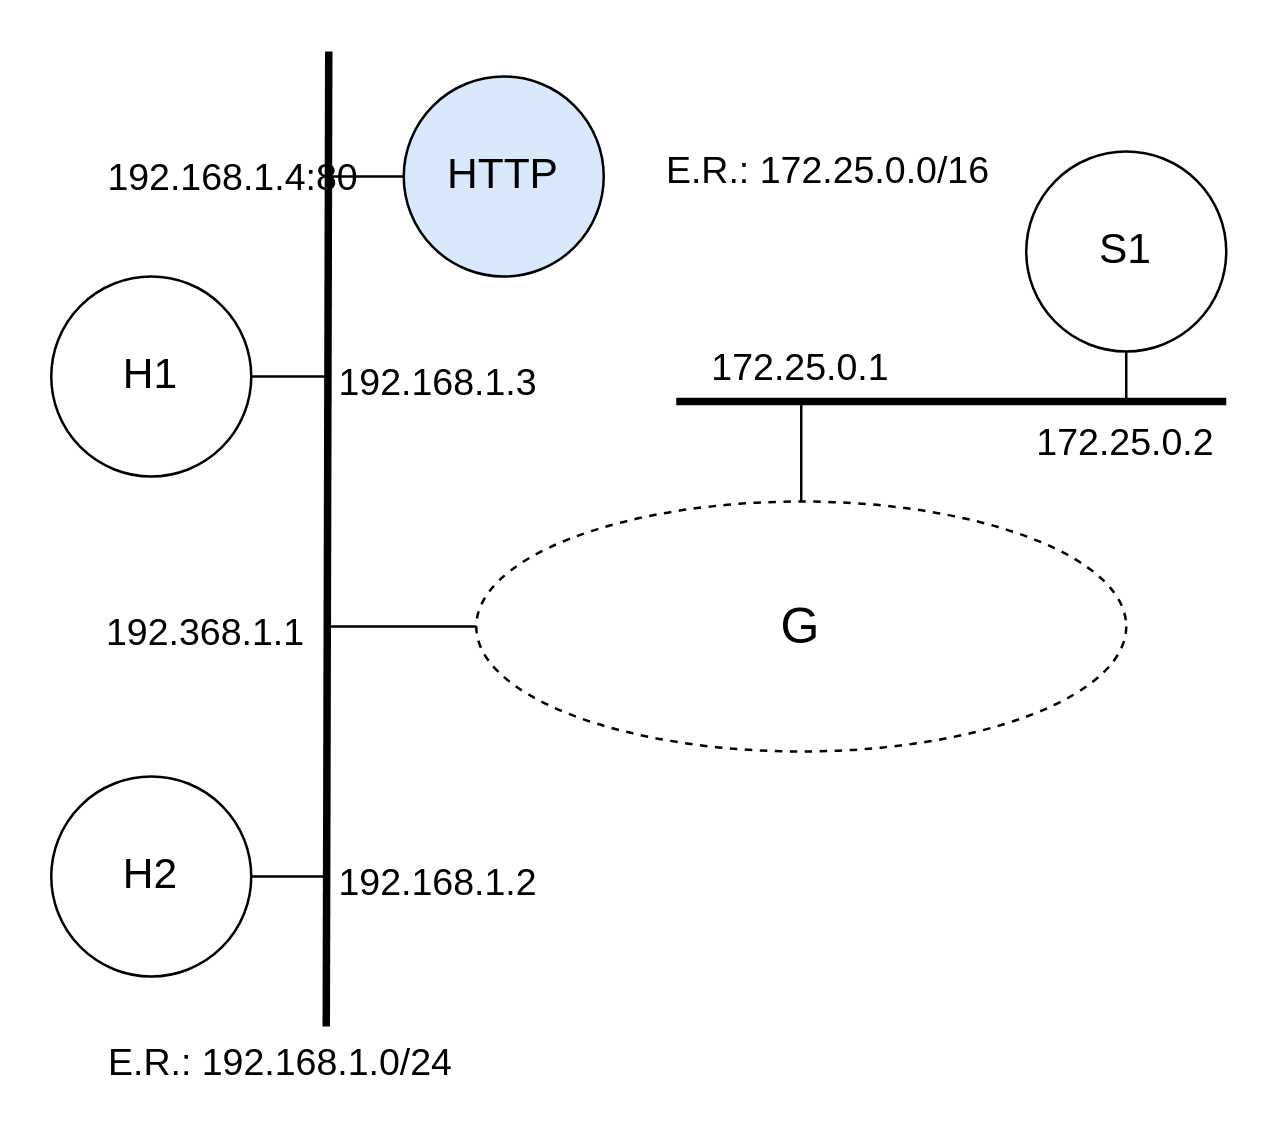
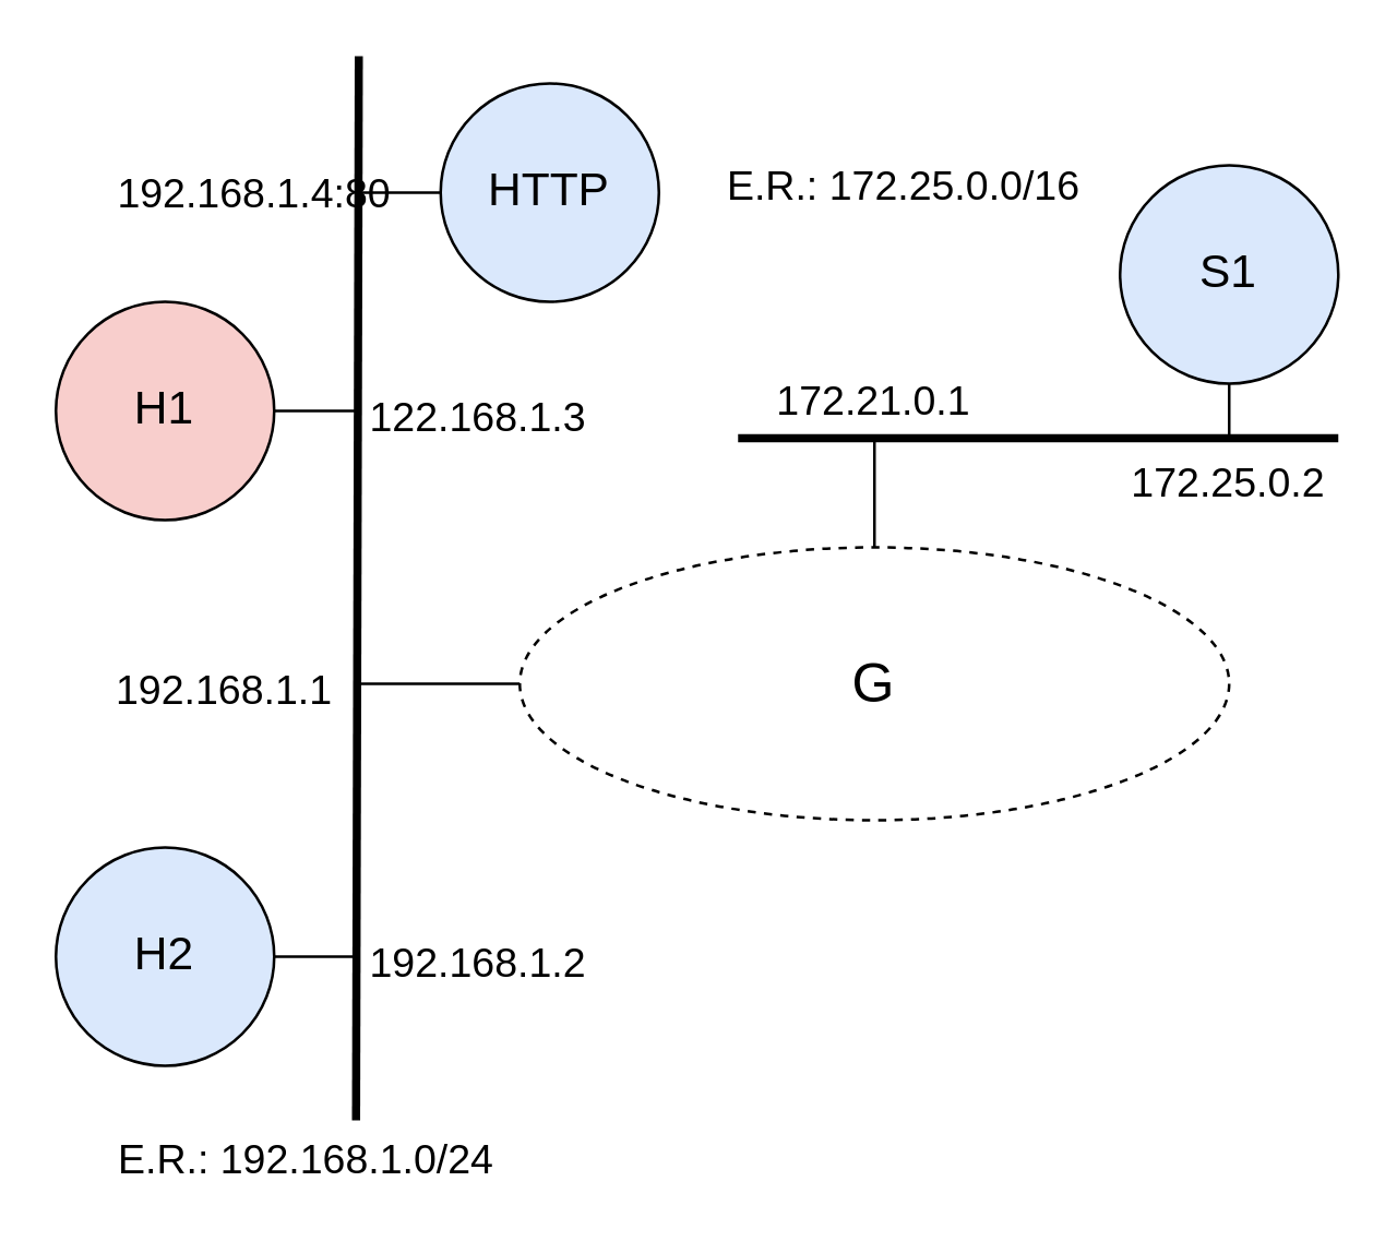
  <mxCell id="0" />
  <mxCell id="1" parent="0" />
  <mxCell id="2" value="" style="endArrow=none;html=1;rounded=0;strokeWidth=3;" parent="1" edge="1"><mxGeometry width="50" height="50" relative="1" as="geometry"><mxPoint x="130" y="410" as="sourcePoint" /><mxPoint x="131" y="20" as="targetPoint" /></mxGeometry></mxCell>
- <mxCell id="3" value="&lt;font style=&quot;font-size: 17px;&quot;&gt;H1&lt;/font&gt;" style="ellipse;whiteSpace=wrap;html=1;aspect=fixed;" parent="1" vertex="1"><mxGeometry x="20" y="110" width="80" height="80" as="geometry" /></mxCell>
+ <mxCell id="3" value="&lt;font style=&quot;font-size: 17px;&quot;&gt;H1&lt;/font&gt;" style="ellipse;whiteSpace=wrap;html=1;aspect=fixed;fillColor=#f8cecc;" parent="1" vertex="1"><mxGeometry x="20" y="110" width="80" height="80" as="geometry" /></mxCell>
  <mxCell id="4" value="" style="endArrow=none;html=1;rounded=0;strokeWidth=1;" parent="1" edge="1"><mxGeometry width="50" height="50" relative="1" as="geometry"><mxPoint x="100" y="150" as="sourcePoint" /><mxPoint x="130" y="150" as="targetPoint" /></mxGeometry></mxCell>
- <mxCell id="5" value="&lt;font style=&quot;font-size: 17px;&quot;&gt;H2&lt;/font&gt;" style="ellipse;whiteSpace=wrap;html=1;aspect=fixed;" parent="1" vertex="1"><mxGeometry x="20" y="310" width="80" height="80" as="geometry" /></mxCell>
+ <mxCell id="5" value="&lt;font style=&quot;font-size: 17px;&quot;&gt;H2&lt;/font&gt;" style="ellipse;whiteSpace=wrap;html=1;aspect=fixed;fillColor=#dae8fc;" parent="1" vertex="1"><mxGeometry x="20" y="310" width="80" height="80" as="geometry" /></mxCell>
  <mxCell id="6" value="" style="endArrow=none;html=1;rounded=0;strokeWidth=1;" parent="1" edge="1"><mxGeometry width="50" height="50" relative="1" as="geometry"><mxPoint x="100" y="350" as="sourcePoint" /><mxPoint x="130" y="350" as="targetPoint" /></mxGeometry></mxCell>
  <mxCell id="7" value="&lt;font style=&quot;font-size: 20px;&quot;&gt;G&lt;/font&gt;" style="ellipse;whiteSpace=wrap;html=1;fontSize=17;dashed=1;" parent="1" vertex="1"><mxGeometry x="190" y="200" width="260" height="100" as="geometry" /></mxCell>
  <mxCell id="8" value="" style="endArrow=none;html=1;rounded=0;fontSize=17;strokeWidth=1;entryX=0;entryY=0.5;entryDx=0;entryDy=0;" parent="1" target="7" edge="1"><mxGeometry width="50" height="50" relative="1" as="geometry"><mxPoint x="130" y="250" as="sourcePoint" /><mxPoint x="370" y="350" as="targetPoint" /></mxGeometry></mxCell>
  <mxCell id="9" value="" style="endArrow=none;html=1;rounded=0;fontSize=20;strokeWidth=1;entryX=0.5;entryY=0;entryDx=0;entryDy=0;" parent="1" target="7" edge="1"><mxGeometry width="50" height="50" relative="1" as="geometry"><mxPoint x="320" y="160" as="sourcePoint" /><mxPoint x="310.02" y="159" as="targetPoint" /></mxGeometry></mxCell>
  <mxCell id="10" value="" style="endArrow=none;html=1;rounded=0;strokeWidth=3;" parent="1" edge="1"><mxGeometry width="50" height="50" relative="1" as="geometry"><mxPoint x="270" y="160" as="sourcePoint" /><mxPoint x="490" y="160" as="targetPoint" /></mxGeometry></mxCell>
- <mxCell id="11" value="&lt;font style=&quot;font-size: 15px;&quot;&gt;172.25.0.1&lt;br&gt;&lt;/font&gt;" style="text;html=1;strokeColor=none;fillColor=none;align=center;verticalAlign=middle;whiteSpace=wrap;rounded=0;fontSize=20;" parent="1" vertex="1"><mxGeometry x="290" y="129" width="60" height="30" as="geometry" /></mxCell>
- <mxCell id="12" value="&lt;font style=&quot;font-size: 15px;&quot;&gt;192.168.1.3&lt;br&gt;&lt;/font&gt;" style="text;html=1;strokeColor=none;fillColor=none;align=center;verticalAlign=middle;whiteSpace=wrap;rounded=0;fontSize=20;" parent="1" vertex="1"><mxGeometry x="135" y="135" width="80" height="30" as="geometry" /></mxCell>
+ <mxCell id="11" value="&lt;font style=&quot;font-size: 15px;&quot;&gt;172.21.0.1&lt;br&gt;&lt;/font&gt;" style="text;html=1;strokeColor=none;fillColor=none;align=center;verticalAlign=middle;whiteSpace=wrap;rounded=0;fontSize=20;" parent="1" vertex="1"><mxGeometry x="290" y="129" width="60" height="30" as="geometry" /></mxCell>
+ <mxCell id="12" value="&lt;font style=&quot;font-size: 15px;&quot;&gt;122.168.1.3&lt;br&gt;&lt;/font&gt;" style="text;html=1;strokeColor=none;fillColor=none;align=center;verticalAlign=middle;whiteSpace=wrap;rounded=0;fontSize=20;" parent="1" vertex="1"><mxGeometry x="135" y="135" width="80" height="30" as="geometry" /></mxCell>
  <mxCell id="13" value="&lt;font style=&quot;font-size: 15px;&quot;&gt;192.168.1.2&lt;br&gt;&lt;/font&gt;" style="text;html=1;strokeColor=none;fillColor=none;align=center;verticalAlign=middle;whiteSpace=wrap;rounded=0;fontSize=20;" parent="1" vertex="1"><mxGeometry x="135" y="335" width="80" height="30" as="geometry" /></mxCell>
- <mxCell id="14" value="&lt;font style=&quot;font-size: 15px;&quot;&gt;192.368.1.1&lt;br&gt;&lt;/font&gt;" style="text;html=1;strokeColor=none;fillColor=none;align=center;verticalAlign=middle;whiteSpace=wrap;rounded=0;fontSize=20;" parent="1" vertex="1"><mxGeometry x="42" y="235" width="80" height="30" as="geometry" /></mxCell>
+ <mxCell id="14" value="&lt;font style=&quot;font-size: 15px;&quot;&gt;192.168.1.1&lt;br&gt;&lt;/font&gt;" style="text;html=1;strokeColor=none;fillColor=none;align=center;verticalAlign=middle;whiteSpace=wrap;rounded=0;fontSize=20;" parent="1" vertex="1"><mxGeometry x="42" y="235" width="80" height="30" as="geometry" /></mxCell>
  <mxCell id="15" value="&lt;font style=&quot;font-size: 15px;&quot;&gt;E.R.: 192.168.1.0/24&lt;br&gt;&lt;/font&gt;" style="text;html=1;strokeColor=none;fillColor=none;align=center;verticalAlign=middle;whiteSpace=wrap;rounded=0;fontSize=20;" parent="1" vertex="1"><mxGeometry x="42" y="407" width="140" height="30" as="geometry" /></mxCell>
  <mxCell id="16" value="" style="endArrow=none;html=1;rounded=0;strokeWidth=1;" parent="1" edge="1"><mxGeometry width="50" height="50" relative="1" as="geometry"><mxPoint x="131" y="70" as="sourcePoint" /><mxPoint x="161" y="70" as="targetPoint" /></mxGeometry></mxCell>
  <mxCell id="17" value="&lt;font style=&quot;font-size: 15px;&quot;&gt;192.168.1.4:80&lt;br&gt;&lt;/font&gt;" style="text;html=1;strokeColor=none;fillColor=none;align=center;verticalAlign=middle;whiteSpace=wrap;rounded=0;fontSize=20;" parent="1" vertex="1"><mxGeometry x="53" y="53" width="80" height="30" as="geometry" /></mxCell>
  <mxCell id="18" value="&lt;font style=&quot;font-size: 17px;&quot;&gt;HTTP&lt;/font&gt;" style="ellipse;whiteSpace=wrap;html=1;aspect=fixed;fillColor=#dae8fc;" parent="1" vertex="1"><mxGeometry x="161" y="30" width="80" height="80" as="geometry" /></mxCell>
- <mxCell id="19" value="&lt;font style=&quot;font-size: 17px;&quot;&gt;S1&lt;/font&gt;" style="ellipse;whiteSpace=wrap;html=1;aspect=fixed;" vertex="1" parent="1"><mxGeometry x="410" y="60" width="80" height="80" as="geometry" /></mxCell>
+ <mxCell id="19" value="&lt;font style=&quot;font-size: 17px;&quot;&gt;S1&lt;/font&gt;" style="ellipse;whiteSpace=wrap;html=1;aspect=fixed;fillColor=#dae8fc;" vertex="1" parent="1"><mxGeometry x="410" y="60" width="80" height="80" as="geometry" /></mxCell>
  <mxCell id="20" value="" style="endArrow=none;html=1;rounded=0;strokeWidth=1;" edge="1" parent="1"><mxGeometry width="50" height="50" relative="1" as="geometry"><mxPoint x="450" y="140" as="sourcePoint" /><mxPoint x="450" y="160" as="targetPoint" /></mxGeometry></mxCell>
  <mxCell id="21" value="&lt;font style=&quot;font-size: 15px;&quot;&gt;172.25.0.2&lt;br&gt;&lt;/font&gt;" style="text;html=1;strokeColor=none;fillColor=none;align=center;verticalAlign=middle;whiteSpace=wrap;rounded=0;fontSize=20;" vertex="1" parent="1"><mxGeometry x="420" y="159" width="60" height="30" as="geometry" /></mxCell>
  <mxCell id="22" value="&lt;font style=&quot;font-size: 15px;&quot;&gt;E.R.: 172.25.0.0/16&lt;br&gt;&lt;/font&gt;" style="text;html=1;strokeColor=none;fillColor=none;align=center;verticalAlign=middle;whiteSpace=wrap;rounded=0;fontSize=20;" vertex="1" parent="1"><mxGeometry x="261" y="50" width="140" height="30" as="geometry" /></mxCell>
